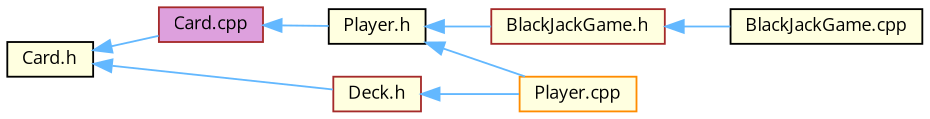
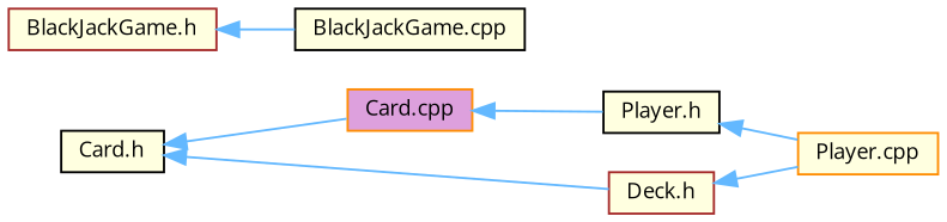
  digraph {
    fontname="Open Sans"
    rankdir=LR
    node [color=black fillcolor=lightyellow fontname="Open Sans" fontsize=10 shape=box style=filled]
    edge [color=steelblue1 dir=back fontname="Open Sans" fontsize=10 labelfontname=Helvetica labelfontsize=10 style=solid]
    n1 [fontcolor=black height=0.2 label="Card.h" width=0.4]
-   n2 [color=brown fillcolor=plum height=0.2 label="Card.cpp" width=0.4]
+   n2 [color=darkorange fillcolor=plum height=0.2 label="Card.cpp" width=0.4]
    n3 [color=brown height=0.2 label="Deck.h" width=0.4]
    n4 [height=0.2 label="Player.h" width=0.4]
    n5 [color=darkorange height=0.2 label="Player.cpp" width=0.4]
    n6 [color=brown height=0.2 label="BlackJackGame.h" width=0.4]
    n7 [height=0.2 label="BlackJackGame.cpp" width=0.4]
    n1 -> n2
    n1 -> n3
    n2 -> n4
    n3 -> n5
    n4 -> n5
-   n4 -> n6
    n6 -> n7
  }
